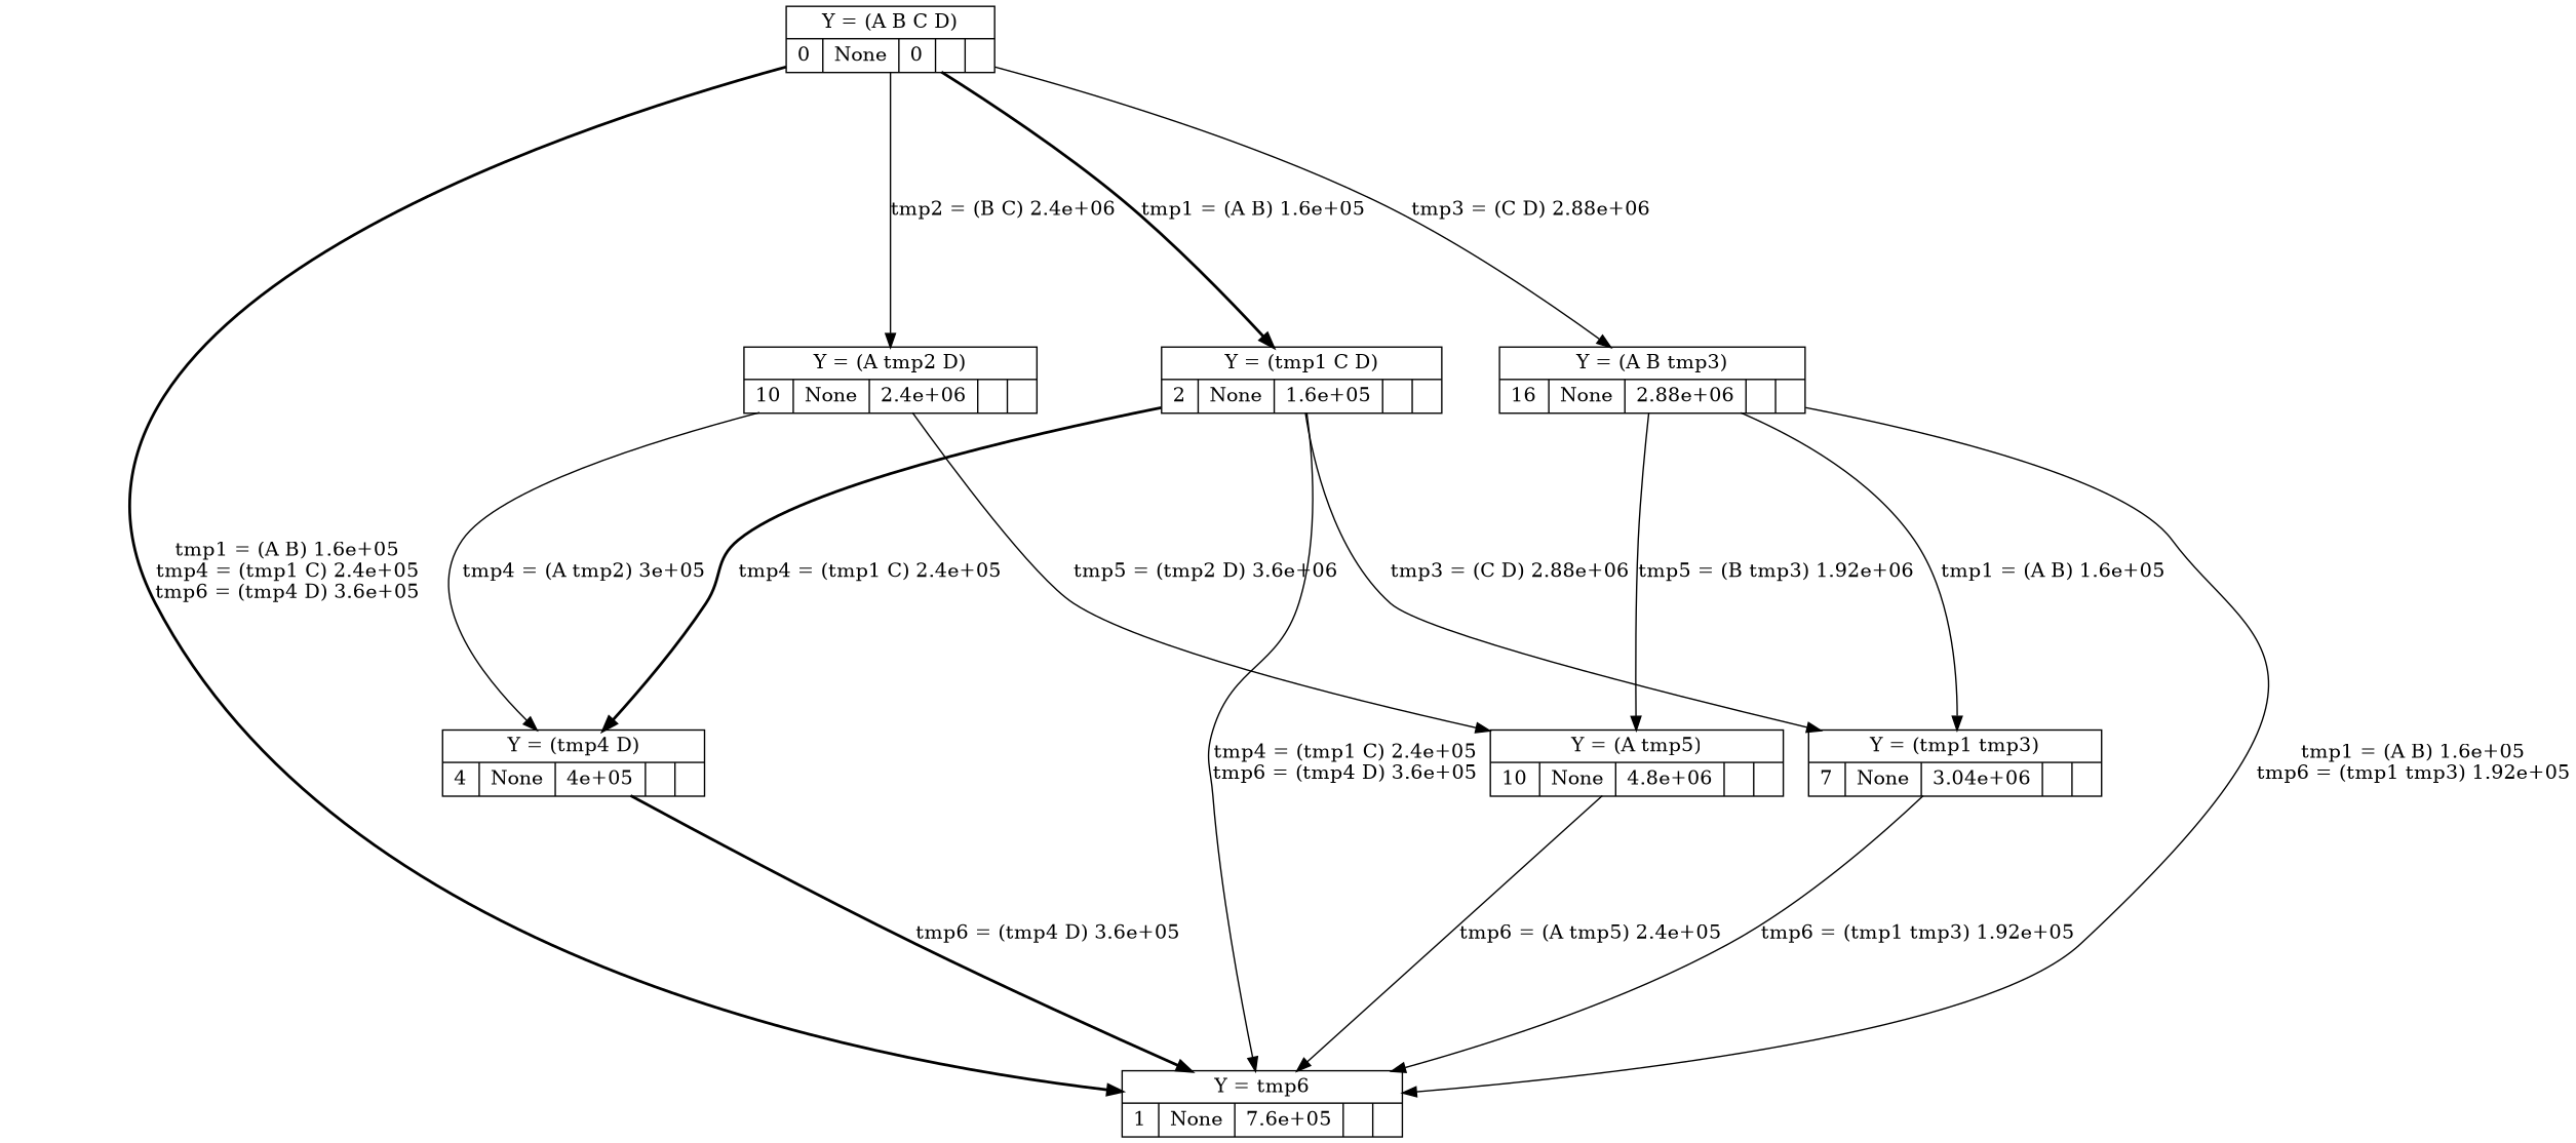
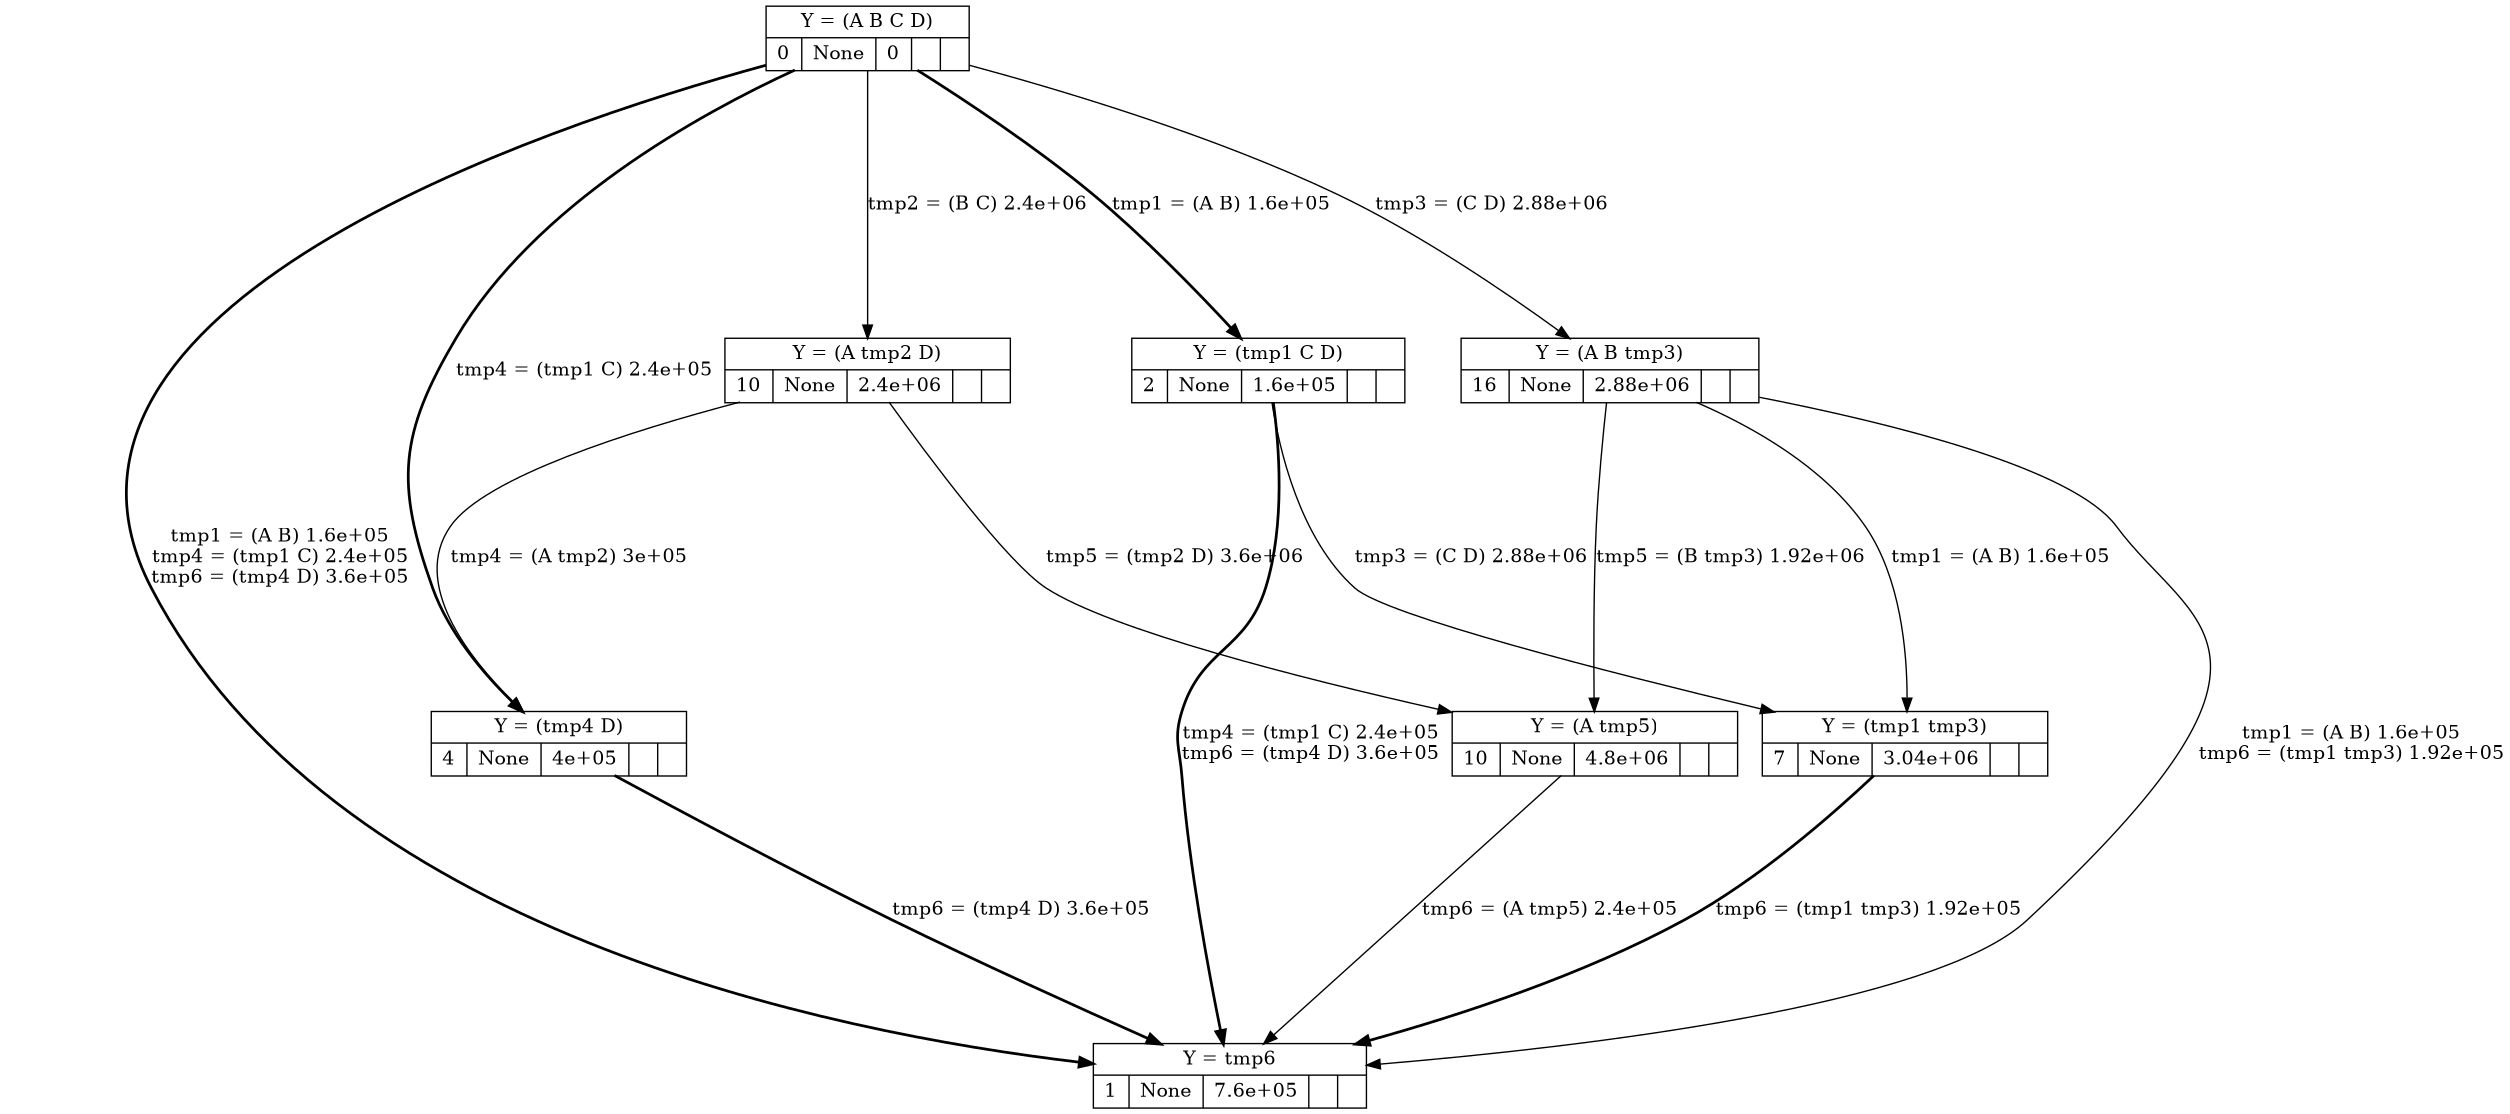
  digraph {
    rankdir=TB
    ranksep=2.5
    node [shape=record]
    n1 [label="{ Y = (A B C D) |{ 0 | None | 0 |  |  } }"]
    n2 [label="{ Y = tmp6 |{ 1 | None | 7.6e+05 |  |  } }"]
    n3 [label="{ Y = (tmp1 C D) |{ 2 | None | 1.6e+05 |  |  } }"]
    n4 [label="{ Y = (A tmp2 D) |{ 10 | None | 2.4e+06 |  |  } }"]
    n5 [label="{ Y = (A B tmp3) |{ 16 | None | 2.88e+06 |  |  } }"]
    n6 [label="{ Y = (tmp4 D) |{ 4 | None | 4e+05 |  |  } }"]
    n7 [label="{ Y = (tmp1 tmp3) |{ 7 | None | 3.04e+06 |  |  } }"]
    n8 [label="{ Y = (A tmp5) |{ 10 | None | 4.8e+06 |  |  } }"]
    n1 -> n2 [label="tmp1 = (A B) 1.6e+05\ntmp4 = (tmp1 C) 2.4e+05\ntmp6 = (tmp4 D) 3.6e+05" style=bold]
    n1 -> n3 [label="tmp1 = (A B) 1.6e+05" style=bold]
    n1 -> n4 [label="tmp2 = (B C) 2.4e+06"]
    n1 -> n5 [label="tmp3 = (C D) 2.88e+06"]
-   n3 -> n2 [label="tmp4 = (tmp1 C) 2.4e+05\ntmp6 = (tmp4 D) 3.6e+05" style=solid]
-   n3 -> n6 [label="tmp4 = (tmp1 C) 2.4e+05" style=bold]
+   n3 -> n2 [label="tmp4 = (tmp1 C) 2.4e+05\ntmp6 = (tmp4 D) 3.6e+05" style=bold]
+   n1 -> n6 [label="tmp4 = (tmp1 C) 2.4e+05" style=bold]
    n3 -> n7 [label="tmp3 = (C D) 2.88e+06"]
    n4 -> n6 [label="tmp4 = (A tmp2) 3e+05"]
    n4 -> n8 [label="tmp5 = (tmp2 D) 3.6e+06"]
    n5 -> n2 [label="tmp1 = (A B) 1.6e+05\ntmp6 = (tmp1 tmp3) 1.92e+05"]
    n5 -> n7 [label="tmp1 = (A B) 1.6e+05"]
    n5 -> n8 [label="tmp5 = (B tmp3) 1.92e+06"]
    n6 -> n2 [label="tmp6 = (tmp4 D) 3.6e+05" style=bold]
-   n7 -> n2 [label="tmp6 = (tmp1 tmp3) 1.92e+05"]
+   n7 -> n2 [label="tmp6 = (tmp1 tmp3) 1.92e+05" style=bold]
    n8 -> n2 [label="tmp6 = (A tmp5) 2.4e+05"]
  }
